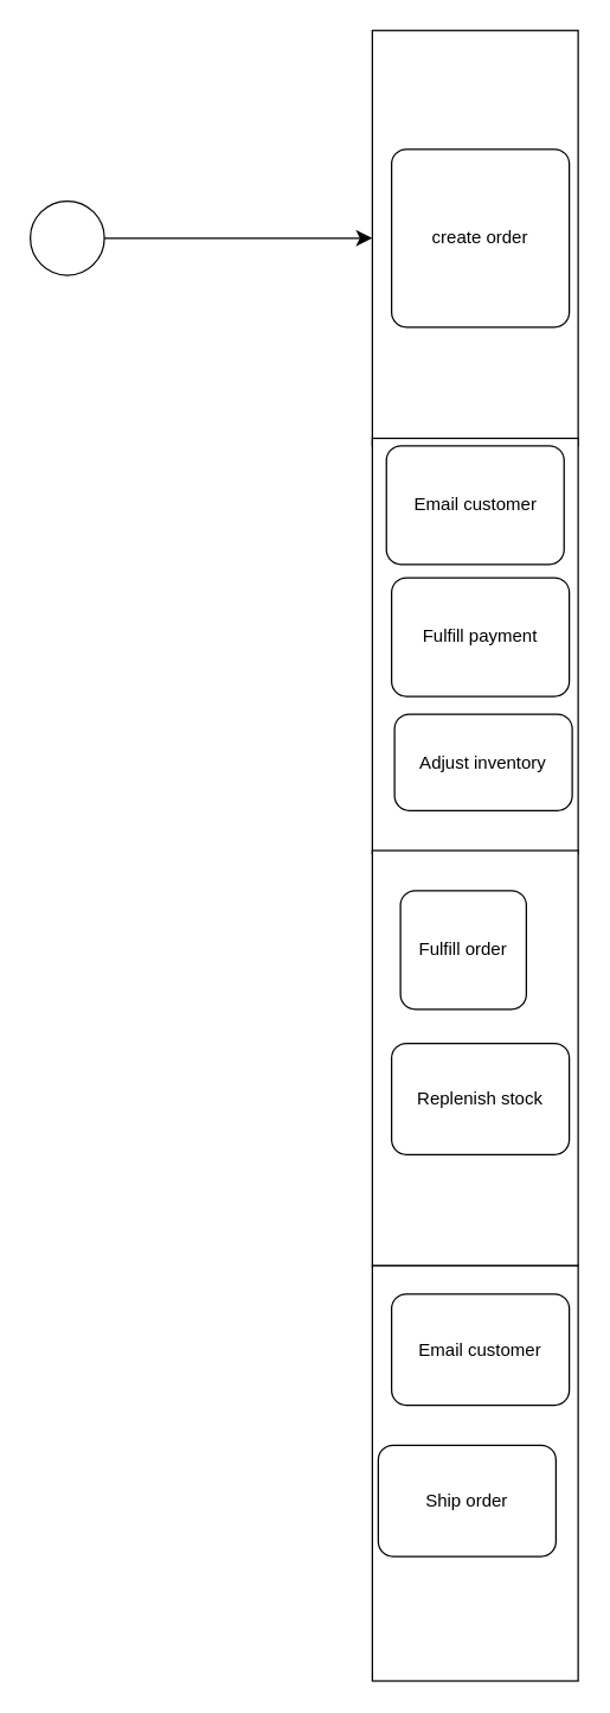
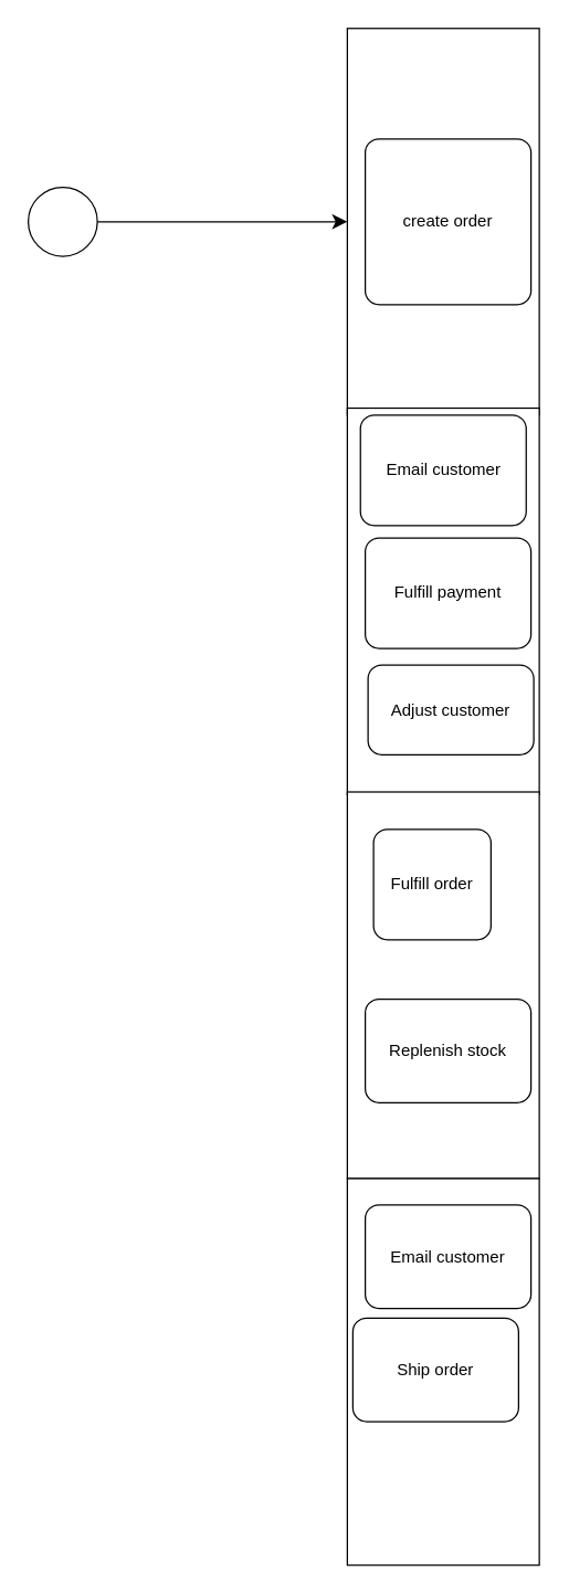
  <mxCell id="0" />
  <mxCell id="1" parent="0" />
  <mxCell id="2" value="" style="rounded=0;whiteSpace=wrap;html=1;" vertex="1" parent="1"><mxGeometry x="251" y="20" width="139" height="280" as="geometry" /></mxCell>
  <mxCell id="3" style="edgeStyle=none;curved=1;rounded=0;orthogonalLoop=1;jettySize=auto;html=1;entryX=0;entryY=0.5;entryDx=0;entryDy=0;fontSize=12;startSize=8;endSize=8;" edge="1" parent="1" source="4" target="2"><mxGeometry relative="1" as="geometry" /></mxCell>
  <mxCell id="4" value="" style="points=[[0.145,0.145,0],[0.5,0,0],[0.855,0.145,0],[1,0.5,0],[0.855,0.855,0],[0.5,1,0],[0.145,0.855,0],[0,0.5,0]];shape=mxgraph.bpmn.event;html=1;verticalLabelPosition=bottom;labelBackgroundColor=#ffffff;verticalAlign=top;align=center;perimeter=ellipsePerimeter;outlineConnect=0;aspect=fixed;outline=standard;symbol=general;" vertex="1" parent="1"><mxGeometry x="20" y="135" width="50" height="50" as="geometry" /></mxCell>
  <mxCell id="5" value="create order" style="points=[[0.25,0,0],[0.5,0,0],[0.75,0,0],[1,0.25,0],[1,0.5,0],[1,0.75,0],[0.75,1,0],[0.5,1,0],[0.25,1,0],[0,0.75,0],[0,0.5,0],[0,0.25,0]];shape=mxgraph.bpmn.task;whiteSpace=wrap;rectStyle=rounded;size=10;html=1;container=1;expand=0;collapsible=0;taskMarker=abstract;" vertex="1" parent="1"><mxGeometry x="264" y="100" width="120" height="120" as="geometry" /></mxCell>
  <mxCell id="6" value="" style="rounded=0;whiteSpace=wrap;html=1;" vertex="1" parent="1"><mxGeometry x="251" y="295" width="139" height="280" as="geometry" /></mxCell>
  <mxCell id="7" value="" style="rounded=0;whiteSpace=wrap;html=1;" vertex="1" parent="1"><mxGeometry x="251" y="573" width="139" height="280" as="geometry" /></mxCell>
  <mxCell id="8" value="" style="rounded=0;whiteSpace=wrap;html=1;" vertex="1" parent="1"><mxGeometry x="251" y="853" width="139" height="280" as="geometry" /></mxCell>
  <mxCell id="9" value="Email customer" style="points=[[0.25,0,0],[0.5,0,0],[0.75,0,0],[1,0.25,0],[1,0.5,0],[1,0.75,0],[0.75,1,0],[0.5,1,0],[0.25,1,0],[0,0.75,0],[0,0.5,0],[0,0.25,0]];shape=mxgraph.bpmn.task;whiteSpace=wrap;rectStyle=rounded;size=10;html=1;container=1;expand=0;collapsible=0;taskMarker=abstract;" vertex="1" parent="1"><mxGeometry x="260.5" y="300" width="120" height="80" as="geometry" /></mxCell>
  <mxCell id="10" value="Fulfill payment" style="points=[[0.25,0,0],[0.5,0,0],[0.75,0,0],[1,0.25,0],[1,0.5,0],[1,0.75,0],[0.75,1,0],[0.5,1,0],[0.25,1,0],[0,0.75,0],[0,0.5,0],[0,0.25,0]];shape=mxgraph.bpmn.task;whiteSpace=wrap;rectStyle=rounded;size=10;html=1;container=1;expand=0;collapsible=0;taskMarker=abstract;" vertex="1" parent="1"><mxGeometry x="264" y="389" width="120" height="80" as="geometry" /></mxCell>
- <mxCell id="11" value="Adjust inventory" style="points=[[0.25,0,0],[0.5,0,0],[0.75,0,0],[1,0.25,0],[1,0.5,0],[1,0.75,0],[0.75,1,0],[0.5,1,0],[0.25,1,0],[0,0.75,0],[0,0.5,0],[0,0.25,0]];shape=mxgraph.bpmn.task;whiteSpace=wrap;rectStyle=rounded;size=10;html=1;container=1;expand=0;collapsible=0;taskMarker=abstract;" vertex="1" parent="1"><mxGeometry x="266" y="481" width="120" height="65" as="geometry" /></mxCell>
+ <mxCell id="11" value="Adjust customer" style="points=[[0.25,0,0],[0.5,0,0],[0.75,0,0],[1,0.25,0],[1,0.5,0],[1,0.75,0],[0.75,1,0],[0.5,1,0],[0.25,1,0],[0,0.75,0],[0,0.5,0],[0,0.25,0]];shape=mxgraph.bpmn.task;whiteSpace=wrap;rectStyle=rounded;size=10;html=1;container=1;expand=0;collapsible=0;taskMarker=abstract;" vertex="1" parent="1"><mxGeometry x="266" y="481" width="120" height="65" as="geometry" /></mxCell>
  <mxCell id="12" value="Fulfill order" style="points=[[0.25,0,0],[0.5,0,0],[0.75,0,0],[1,0.25,0],[1,0.5,0],[1,0.75,0],[0.75,1,0],[0.5,1,0],[0.25,1,0],[0,0.75,0],[0,0.5,0],[0,0.25,0]];shape=mxgraph.bpmn.task;whiteSpace=wrap;rectStyle=rounded;size=10;html=1;container=1;expand=0;collapsible=0;taskMarker=abstract;" vertex="1" parent="1"><mxGeometry x="270" y="600" width="85" height="80" as="geometry" /></mxCell>
- <mxCell id="13" value="Replenish stock" style="points=[[0.25,0,0],[0.5,0,0],[0.75,0,0],[1,0.25,0],[1,0.5,0],[1,0.75,0],[0.75,1,0],[0.5,1,0],[0.25,1,0],[0,0.75,0],[0,0.5,0],[0,0.25,0]];shape=mxgraph.bpmn.task;whiteSpace=wrap;rectStyle=rounded;size=10;html=1;container=1;expand=0;collapsible=0;taskMarker=abstract;" vertex="1" parent="1"><mxGeometry x="264" y="703" width="120" height="75" as="geometry" /></mxCell>
+ <mxCell id="13" value="Replenish stock" style="points=[[0.25,0,0],[0.5,0,0],[0.75,0,0],[1,0.25,0],[1,0.5,0],[1,0.75,0],[0.75,1,0],[0.5,1,0],[0.25,1,0],[0,0.75,0],[0,0.5,0],[0,0.25,0]];shape=mxgraph.bpmn.task;whiteSpace=wrap;rectStyle=rounded;size=10;html=1;container=1;expand=0;collapsible=0;taskMarker=abstract;" vertex="1" parent="1"><mxGeometry x="264" y="723" width="120" height="75" as="geometry" /></mxCell>
  <mxCell id="14" value="Email customer" style="points=[[0.25,0,0],[0.5,0,0],[0.75,0,0],[1,0.25,0],[1,0.5,0],[1,0.75,0],[0.75,1,0],[0.5,1,0],[0.25,1,0],[0,0.75,0],[0,0.5,0],[0,0.25,0]];shape=mxgraph.bpmn.task;whiteSpace=wrap;rectStyle=rounded;size=10;html=1;container=1;expand=0;collapsible=0;taskMarker=abstract;" vertex="1" parent="1"><mxGeometry x="264" y="872" width="120" height="75" as="geometry" /></mxCell>
- <mxCell id="15" value="Ship order" style="points=[[0.25,0,0],[0.5,0,0],[0.75,0,0],[1,0.25,0],[1,0.5,0],[1,0.75,0],[0.75,1,0],[0.5,1,0],[0.25,1,0],[0,0.75,0],[0,0.5,0],[0,0.25,0]];shape=mxgraph.bpmn.task;whiteSpace=wrap;rectStyle=rounded;size=10;html=1;container=1;expand=0;collapsible=0;taskMarker=abstract;" vertex="1" parent="1"><mxGeometry x="255" y="974" width="120" height="75" as="geometry" /></mxCell>
+ <mxCell id="15" value="Ship order" style="points=[[0.25,0,0],[0.5,0,0],[0.75,0,0],[1,0.25,0],[1,0.5,0],[1,0.75,0],[0.75,1,0],[0.5,1,0],[0.25,1,0],[0,0.75,0],[0,0.5,0],[0,0.25,0]];shape=mxgraph.bpmn.task;whiteSpace=wrap;rectStyle=rounded;size=10;html=1;container=1;expand=0;collapsible=0;taskMarker=abstract;" vertex="1" parent="1"><mxGeometry x="255" y="954" width="120" height="75" as="geometry" /></mxCell>
